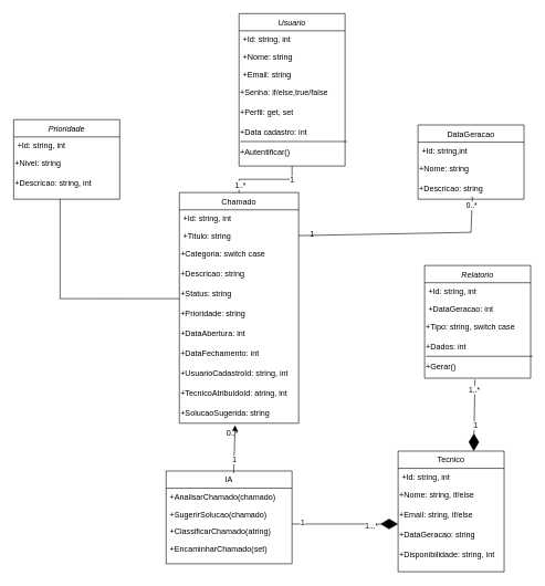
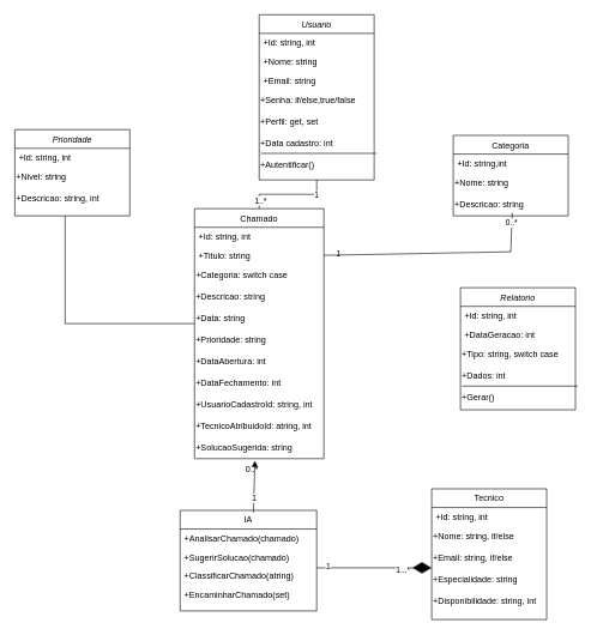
  <mxCell id="0" />
  <mxCell id="1" parent="0" />
  <mxCell id="2" value="Usuario" style="swimlane;fontStyle=2;align=center;verticalAlign=top;childLayout=stackLayout;horizontal=1;startSize=26;horizontalStack=0;resizeParent=1;resizeLast=0;collapsible=1;marginBottom=0;rounded=0;shadow=0;strokeWidth=1;" parent="1" vertex="1"><mxGeometry x="360" y="20" width="160" height="230" as="geometry"><mxRectangle x="230" y="140" width="160" height="26" as="alternateBounds" /></mxGeometry></mxCell>
  <mxCell id="3" value="+Id: string, int" style="text;align=left;verticalAlign=top;spacingLeft=4;spacingRight=4;overflow=hidden;rotatable=0;points=[[0,0.5],[1,0.5]];portConstraint=eastwest;rounded=0;shadow=0;html=0;" parent="2" vertex="1"><mxGeometry y="26" width="160" height="26" as="geometry" /></mxCell>
  <mxCell id="4" value="+Nome: string" style="text;align=left;verticalAlign=top;spacingLeft=4;spacingRight=4;overflow=hidden;rotatable=0;points=[[0,0.5],[1,0.5]];portConstraint=eastwest;" parent="2" vertex="1"><mxGeometry y="52" width="160" height="26" as="geometry" /></mxCell>
  <mxCell id="5" value="+Email: string " style="text;align=left;verticalAlign=top;spacingLeft=4;spacingRight=4;overflow=hidden;rotatable=0;points=[[0,0.5],[1,0.5]];portConstraint=eastwest;rounded=0;shadow=0;html=0;" parent="2" vertex="1"><mxGeometry y="78" width="160" height="26" as="geometry" /></mxCell>
  <mxCell id="6" value="+Senha: if/else,true/false" style="text;html=1;align=left;verticalAlign=middle;resizable=0;points=[];autosize=1;strokeColor=none;fillColor=none;" vertex="1" parent="2"><mxGeometry y="104" width="160" height="30" as="geometry" /></mxCell>
  <mxCell id="7" value="+Perfil: get, set" style="text;html=1;align=left;verticalAlign=middle;resizable=0;points=[];autosize=1;strokeColor=none;fillColor=none;" vertex="1" parent="2"><mxGeometry y="134" width="160" height="30" as="geometry" /></mxCell>
  <mxCell id="8" value="+Data cadastro: int" style="text;html=1;align=left;verticalAlign=middle;resizable=0;points=[];autosize=1;strokeColor=none;fillColor=none;" vertex="1" parent="2"><mxGeometry y="164" width="160" height="30" as="geometry" /></mxCell>
  <mxCell id="9" value="" style="endArrow=none;html=1;rounded=0;entryX=1.019;entryY=0.967;entryDx=0;entryDy=0;entryPerimeter=0;exitX=0.013;exitY=0.967;exitDx=0;exitDy=0;exitPerimeter=0;" edge="1" parent="2" source="8" target="8"><mxGeometry width="50" height="50" relative="1" as="geometry"><mxPoint x="60" y="230" as="sourcePoint" /><mxPoint x="110" y="180" as="targetPoint" /></mxGeometry></mxCell>
  <mxCell id="10" value="+Autentificar()" style="text;html=1;align=left;verticalAlign=middle;resizable=0;points=[];autosize=1;strokeColor=none;fillColor=none;" vertex="1" parent="2"><mxGeometry y="194" width="160" height="30" as="geometry" /></mxCell>
  <mxCell id="11" value="Chamado" style="swimlane;fontStyle=0;align=center;verticalAlign=top;childLayout=stackLayout;horizontal=1;startSize=26;horizontalStack=0;resizeParent=1;resizeLast=0;collapsible=1;marginBottom=0;rounded=0;shadow=0;strokeWidth=1;" parent="1" vertex="1"><mxGeometry x="270" y="290" width="180" height="348" as="geometry"><mxRectangle x="130" y="380" width="160" height="26" as="alternateBounds" /></mxGeometry></mxCell>
  <mxCell id="12" value="+Id: string, int" style="text;align=left;verticalAlign=top;spacingLeft=4;spacingRight=4;overflow=hidden;rotatable=0;points=[[0,0.5],[1,0.5]];portConstraint=eastwest;" parent="11" vertex="1"><mxGeometry y="26" width="180" height="26" as="geometry" /></mxCell>
  <mxCell id="13" value="+Titulo: string" style="text;align=left;verticalAlign=top;spacingLeft=4;spacingRight=4;overflow=hidden;rotatable=0;points=[[0,0.5],[1,0.5]];portConstraint=eastwest;rounded=0;shadow=0;html=0;" parent="11" vertex="1"><mxGeometry y="52" width="180" height="26" as="geometry" /></mxCell>
  <mxCell id="14" value="+Categoria: switch case" style="text;html=1;align=left;verticalAlign=middle;resizable=0;points=[];autosize=1;strokeColor=none;fillColor=none;" vertex="1" parent="11"><mxGeometry y="78" width="180" height="30" as="geometry" /></mxCell>
  <mxCell id="15" value="+Descricao: string" style="text;html=1;align=left;verticalAlign=middle;resizable=0;points=[];autosize=1;strokeColor=none;fillColor=none;" vertex="1" parent="11"><mxGeometry y="108" width="180" height="30" as="geometry" /></mxCell>
- <mxCell id="16" value="+Status: string" style="text;html=1;align=left;verticalAlign=middle;resizable=0;points=[];autosize=1;strokeColor=none;fillColor=none;" vertex="1" parent="11"><mxGeometry y="138" width="180" height="30" as="geometry" /></mxCell>
+ <mxCell id="16" value="+Data: string" style="text;html=1;align=left;verticalAlign=middle;resizable=0;points=[];autosize=1;strokeColor=none;fillColor=none;" vertex="1" parent="11"><mxGeometry y="138" width="180" height="30" as="geometry" /></mxCell>
  <mxCell id="17" value="+Prioridade: string" style="text;html=1;align=left;verticalAlign=middle;resizable=0;points=[];autosize=1;strokeColor=none;fillColor=none;" vertex="1" parent="11"><mxGeometry y="168" width="180" height="30" as="geometry" /></mxCell>
  <mxCell id="18" value="+DataAbertura: int" style="text;html=1;align=left;verticalAlign=middle;resizable=0;points=[];autosize=1;strokeColor=none;fillColor=none;" vertex="1" parent="11"><mxGeometry y="198" width="180" height="30" as="geometry" /></mxCell>
  <mxCell id="19" value="+DataFechamento: int" style="text;html=1;align=left;verticalAlign=middle;resizable=0;points=[];autosize=1;strokeColor=none;fillColor=none;" vertex="1" parent="11"><mxGeometry y="228" width="180" height="30" as="geometry" /></mxCell>
  <mxCell id="20" value="+UsuarioCadastroId: string, int" style="text;html=1;align=left;verticalAlign=middle;resizable=0;points=[];autosize=1;strokeColor=none;fillColor=none;" vertex="1" parent="11"><mxGeometry y="258" width="180" height="30" as="geometry" /></mxCell>
  <mxCell id="21" value="+TecnicoAtribuidoId: atring, int" style="text;html=1;align=left;verticalAlign=middle;resizable=0;points=[];autosize=1;strokeColor=none;fillColor=none;" vertex="1" parent="11"><mxGeometry y="288" width="180" height="30" as="geometry" /></mxCell>
  <mxCell id="22" value="+SolucaoSugerida: string" style="text;html=1;align=left;verticalAlign=middle;resizable=0;points=[];autosize=1;strokeColor=none;fillColor=none;" vertex="1" parent="11"><mxGeometry y="318" width="180" height="30" as="geometry" /></mxCell>
  <mxCell id="23" value="" style="endArrow=none;endSize=10;endFill=0;shadow=0;strokeWidth=1;rounded=0;curved=0;edgeStyle=elbowEdgeStyle;elbow=vertical;" parent="1" source="11" target="2" edge="1"><mxGeometry width="160" relative="1" as="geometry"><mxPoint x="350" y="113" as="sourcePoint" /><mxPoint x="350" y="113" as="targetPoint" /></mxGeometry></mxCell>
  <mxCell id="24" value="1" style="edgeLabel;html=1;align=center;verticalAlign=middle;resizable=0;points=[];" vertex="1" connectable="0" parent="23"><mxGeometry x="0.65" y="-1" relative="1" as="geometry"><mxPoint as="offset" /></mxGeometry></mxCell>
  <mxCell id="25" value="1..*" style="edgeLabel;html=1;align=center;verticalAlign=middle;resizable=0;points=[];" vertex="1" connectable="0" parent="23"><mxGeometry x="-0.8" y="-1" relative="1" as="geometry"><mxPoint as="offset" /></mxGeometry></mxCell>
- <mxCell id="26" value="DataGeracao" style="swimlane;fontStyle=0;align=center;verticalAlign=top;childLayout=stackLayout;horizontal=1;startSize=26;horizontalStack=0;resizeParent=1;resizeLast=0;collapsible=1;marginBottom=0;rounded=0;shadow=0;strokeWidth=1;" parent="1" vertex="1"><mxGeometry x="630" y="188" width="160" height="112" as="geometry"><mxRectangle x="340" y="380" width="170" height="26" as="alternateBounds" /></mxGeometry></mxCell>
+ <mxCell id="26" value="Categoria" style="swimlane;fontStyle=0;align=center;verticalAlign=top;childLayout=stackLayout;horizontal=1;startSize=26;horizontalStack=0;resizeParent=1;resizeLast=0;collapsible=1;marginBottom=0;rounded=0;shadow=0;strokeWidth=1;" parent="1" vertex="1"><mxGeometry x="630" y="188" width="160" height="112" as="geometry"><mxRectangle x="340" y="380" width="170" height="26" as="alternateBounds" /></mxGeometry></mxCell>
  <mxCell id="27" value="+Id: string,int" style="text;align=left;verticalAlign=top;spacingLeft=4;spacingRight=4;overflow=hidden;rotatable=0;points=[[0,0.5],[1,0.5]];portConstraint=eastwest;" parent="26" vertex="1"><mxGeometry y="26" width="160" height="26" as="geometry" /></mxCell>
  <mxCell id="28" value="+Nome: string" style="text;html=1;align=left;verticalAlign=middle;resizable=0;points=[];autosize=1;strokeColor=none;fillColor=none;" vertex="1" parent="26"><mxGeometry y="52" width="160" height="30" as="geometry" /></mxCell>
  <mxCell id="29" value="+Descricao: string" style="text;html=1;align=left;verticalAlign=middle;resizable=0;points=[];autosize=1;strokeColor=none;fillColor=none;" vertex="1" parent="26"><mxGeometry y="82" width="160" height="30" as="geometry" /></mxCell>
  <mxCell id="30" value="IA" style="swimlane;fontStyle=0;align=center;verticalAlign=top;childLayout=stackLayout;horizontal=1;startSize=26;horizontalStack=0;resizeParent=1;resizeLast=0;collapsible=1;marginBottom=0;rounded=0;shadow=0;strokeWidth=1;" parent="1" vertex="1"><mxGeometry x="250" y="710" width="190" height="140" as="geometry"><mxRectangle x="550" y="140" width="160" height="26" as="alternateBounds" /></mxGeometry></mxCell>
  <mxCell id="31" value="+AnalisarChamado(chamado)" style="text;align=left;verticalAlign=top;spacingLeft=4;spacingRight=4;overflow=hidden;rotatable=0;points=[[0,0.5],[1,0.5]];portConstraint=eastwest;" parent="30" vertex="1"><mxGeometry y="26" width="190" height="26" as="geometry" /></mxCell>
  <mxCell id="32" value="+SugerirSolucao(chamado)" style="text;align=left;verticalAlign=top;spacingLeft=4;spacingRight=4;overflow=hidden;rotatable=0;points=[[0,0.5],[1,0.5]];portConstraint=eastwest;rounded=0;shadow=0;html=0;" parent="30" vertex="1"><mxGeometry y="52" width="190" height="26" as="geometry" /></mxCell>
  <mxCell id="33" value="+ClassificarChamado(atring)" style="text;align=left;verticalAlign=top;spacingLeft=4;spacingRight=4;overflow=hidden;rotatable=0;points=[[0,0.5],[1,0.5]];portConstraint=eastwest;rounded=0;shadow=0;html=0;" parent="30" vertex="1"><mxGeometry y="78" width="190" height="26" as="geometry" /></mxCell>
  <mxCell id="34" value="+EncaminharChamado(set)" style="text;align=left;verticalAlign=top;spacingLeft=4;spacingRight=4;overflow=hidden;rotatable=0;points=[[0,0.5],[1,0.5]];portConstraint=eastwest;rounded=0;shadow=0;html=0;" parent="30" vertex="1"><mxGeometry y="104" width="190" height="26" as="geometry" /></mxCell>
  <mxCell id="35" value="Prioridade" style="swimlane;fontStyle=2;align=center;verticalAlign=top;childLayout=stackLayout;horizontal=1;startSize=26;horizontalStack=0;resizeParent=1;resizeLast=0;collapsible=1;marginBottom=0;rounded=0;shadow=0;strokeWidth=1;" vertex="1" parent="1"><mxGeometry x="20" y="180" width="160" height="120" as="geometry"><mxRectangle x="230" y="140" width="160" height="26" as="alternateBounds" /></mxGeometry></mxCell>
  <mxCell id="36" value="+Id: string, int" style="text;align=left;verticalAlign=top;spacingLeft=4;spacingRight=4;overflow=hidden;rotatable=0;points=[[0,0.5],[1,0.5]];portConstraint=eastwest;rounded=0;shadow=0;html=0;" vertex="1" parent="35"><mxGeometry y="26" width="160" height="26" as="geometry" /></mxCell>
  <mxCell id="37" value="+Nivel: string" style="text;html=1;align=left;verticalAlign=middle;resizable=0;points=[];autosize=1;strokeColor=none;fillColor=none;" vertex="1" parent="35"><mxGeometry y="52" width="160" height="30" as="geometry" /></mxCell>
  <mxCell id="38" value="+Descricao: string, int" style="text;html=1;align=left;verticalAlign=middle;resizable=0;points=[];autosize=1;strokeColor=none;fillColor=none;" vertex="1" parent="35"><mxGeometry y="82" width="160" height="30" as="geometry" /></mxCell>
  <mxCell id="39" value="Tecnico" style="swimlane;fontStyle=0;align=center;verticalAlign=top;childLayout=stackLayout;horizontal=1;startSize=26;horizontalStack=0;resizeParent=1;resizeLast=0;collapsible=1;marginBottom=0;rounded=0;shadow=0;strokeWidth=1;" vertex="1" parent="1"><mxGeometry x="600" y="680" width="160" height="182" as="geometry"><mxRectangle x="130" y="380" width="160" height="26" as="alternateBounds" /></mxGeometry></mxCell>
  <mxCell id="40" value="+Id: string, int" style="text;align=left;verticalAlign=top;spacingLeft=4;spacingRight=4;overflow=hidden;rotatable=0;points=[[0,0.5],[1,0.5]];portConstraint=eastwest;" vertex="1" parent="39"><mxGeometry y="26" width="160" height="26" as="geometry" /></mxCell>
  <mxCell id="41" value="+Nome: string, if/else" style="text;html=1;align=left;verticalAlign=middle;resizable=0;points=[];autosize=1;strokeColor=none;fillColor=none;" vertex="1" parent="39"><mxGeometry y="52" width="160" height="30" as="geometry" /></mxCell>
  <mxCell id="42" value="+Email: string, if/else" style="text;html=1;align=left;verticalAlign=middle;resizable=0;points=[];autosize=1;strokeColor=none;fillColor=none;" vertex="1" parent="39"><mxGeometry y="82" width="160" height="30" as="geometry" /></mxCell>
- <mxCell id="43" value="+DataGeracao: string" style="text;html=1;align=left;verticalAlign=middle;resizable=0;points=[];autosize=1;strokeColor=none;fillColor=none;" vertex="1" parent="39"><mxGeometry y="112" width="160" height="30" as="geometry" /></mxCell>
+ <mxCell id="43" value="+Especialidade: string" style="text;html=1;align=left;verticalAlign=middle;resizable=0;points=[];autosize=1;strokeColor=none;fillColor=none;" vertex="1" parent="39"><mxGeometry y="112" width="160" height="30" as="geometry" /></mxCell>
  <mxCell id="44" value="+Disponibilidade: string, int" style="text;html=1;align=left;verticalAlign=middle;resizable=0;points=[];autosize=1;strokeColor=none;fillColor=none;" vertex="1" parent="39"><mxGeometry y="142" width="160" height="30" as="geometry" /></mxCell>
  <mxCell id="45" value="Relatorio" style="swimlane;fontStyle=2;align=center;verticalAlign=top;childLayout=stackLayout;horizontal=1;startSize=26;horizontalStack=0;resizeParent=1;resizeLast=0;collapsible=1;marginBottom=0;rounded=0;shadow=0;strokeWidth=1;" vertex="1" parent="1"><mxGeometry x="640" y="400" width="160" height="170" as="geometry"><mxRectangle x="230" y="140" width="160" height="26" as="alternateBounds" /></mxGeometry></mxCell>
  <mxCell id="46" value="+Id: string, int" style="text;align=left;verticalAlign=top;spacingLeft=4;spacingRight=4;overflow=hidden;rotatable=0;points=[[0,0.5],[1,0.5]];portConstraint=eastwest;rounded=0;shadow=0;html=0;" vertex="1" parent="45"><mxGeometry y="26" width="160" height="26" as="geometry" /></mxCell>
  <mxCell id="47" value="+DataGeracao: int" style="text;align=left;verticalAlign=top;spacingLeft=4;spacingRight=4;overflow=hidden;rotatable=0;points=[[0,0.5],[1,0.5]];portConstraint=eastwest;rounded=0;shadow=0;html=0;" vertex="1" parent="45"><mxGeometry y="52" width="160" height="26" as="geometry" /></mxCell>
  <mxCell id="48" value="+Tipo: string, switch case" style="text;html=1;align=left;verticalAlign=middle;resizable=0;points=[];autosize=1;strokeColor=none;fillColor=none;" vertex="1" parent="45"><mxGeometry y="78" width="160" height="30" as="geometry" /></mxCell>
  <mxCell id="49" value="+Dados: int" style="text;html=1;align=left;verticalAlign=middle;resizable=0;points=[];autosize=1;strokeColor=none;fillColor=none;" vertex="1" parent="45"><mxGeometry y="108" width="160" height="30" as="geometry" /></mxCell>
  <mxCell id="50" value="" style="endArrow=none;html=1;rounded=0;entryX=1.019;entryY=0.967;entryDx=0;entryDy=0;entryPerimeter=0;exitX=0.013;exitY=0.967;exitDx=0;exitDy=0;exitPerimeter=0;" edge="1" parent="45" source="49" target="49"><mxGeometry width="50" height="50" relative="1" as="geometry"><mxPoint x="60" y="230" as="sourcePoint" /><mxPoint x="110" y="180" as="targetPoint" /></mxGeometry></mxCell>
  <mxCell id="51" value="+Gerar()" style="text;html=1;align=left;verticalAlign=middle;resizable=0;points=[];autosize=1;strokeColor=none;fillColor=none;" vertex="1" parent="45"><mxGeometry y="138" width="160" height="30" as="geometry" /></mxCell>
  <mxCell id="52" value="" style="endArrow=none;html=1;rounded=0;" edge="1" parent="1"><mxGeometry width="50" height="50" relative="1" as="geometry"><mxPoint x="90" y="450" as="sourcePoint" /><mxPoint x="90" y="300" as="targetPoint" /></mxGeometry></mxCell>
  <mxCell id="53" value="" style="endArrow=none;html=1;rounded=0;entryX=0;entryY=0.733;entryDx=0;entryDy=0;entryPerimeter=0;" edge="1" parent="1" target="16"><mxGeometry width="50" height="50" relative="1" as="geometry"><mxPoint x="90" y="450" as="sourcePoint" /><mxPoint x="170" y="430" as="targetPoint" /></mxGeometry></mxCell>
  <mxCell id="54" value="" style="endArrow=none;html=1;rounded=0;exitX=1;exitY=0.5;exitDx=0;exitDy=0;" edge="1" parent="1" source="13"><mxGeometry width="50" height="50" relative="1" as="geometry"><mxPoint x="510" y="400" as="sourcePoint" /><mxPoint x="710" y="350" as="targetPoint" /></mxGeometry></mxCell>
  <mxCell id="55" value="" style="endArrow=none;html=1;rounded=0;entryX=0.513;entryY=0.867;entryDx=0;entryDy=0;entryPerimeter=0;" edge="1" parent="1" target="29"><mxGeometry width="50" height="50" relative="1" as="geometry"><mxPoint x="710" y="350" as="sourcePoint" /><mxPoint x="710" y="300" as="targetPoint" /></mxGeometry></mxCell>
  <mxCell id="56" value="0..*" style="edgeLabel;html=1;align=center;verticalAlign=middle;resizable=0;points=[];" vertex="1" connectable="0" parent="55"><mxGeometry x="0.481" y="1" relative="1" as="geometry"><mxPoint as="offset" /></mxGeometry></mxCell>
  <mxCell id="57" value="" style="endArrow=block;html=1;rounded=0;entryX=0.467;entryY=1.1;entryDx=0;entryDy=0;entryPerimeter=0;exitX=0.537;exitY=0.021;exitDx=0;exitDy=0;exitPerimeter=0;" edge="1" parent="1" source="30" target="22"><mxGeometry width="50" height="50" relative="1" as="geometry"><mxPoint x="460" y="690" as="sourcePoint" /><mxPoint x="510" y="640" as="targetPoint" /></mxGeometry></mxCell>
  <mxCell id="58" value="1" style="edgeLabel;html=1;align=center;verticalAlign=middle;resizable=0;points=[];" vertex="1" connectable="0" parent="57"><mxGeometry x="-0.445" relative="1" as="geometry"><mxPoint as="offset" /></mxGeometry></mxCell>
  <mxCell id="59" value="" style="endArrow=diamondThin;endFill=1;endSize=24;html=1;rounded=0;" edge="1" parent="1"><mxGeometry width="160" relative="1" as="geometry"><mxPoint x="440" y="790" as="sourcePoint" /><mxPoint x="600" y="790" as="targetPoint" /></mxGeometry></mxCell>
  <mxCell id="60" value="1" style="edgeLabel;html=1;align=center;verticalAlign=middle;resizable=0;points=[];" vertex="1" connectable="0" parent="59"><mxGeometry x="-0.812" y="2" relative="1" as="geometry"><mxPoint as="offset" /></mxGeometry></mxCell>
  <mxCell id="61" value="1...*" style="edgeLabel;html=1;align=center;verticalAlign=middle;resizable=0;points=[];" vertex="1" connectable="0" parent="59"><mxGeometry x="0.487" y="-2" relative="1" as="geometry"><mxPoint as="offset" /></mxGeometry></mxCell>
- <mxCell id="62" value="" style="endArrow=diamondThin;endFill=1;endSize=24;html=1;rounded=0;exitX=0.475;exitY=1.133;exitDx=0;exitDy=0;exitPerimeter=0;entryX=0.713;entryY=0;entryDx=0;entryDy=0;entryPerimeter=0;" edge="1" parent="1" source="51" target="39"><mxGeometry width="160" relative="1" as="geometry"><mxPoint x="480" y="580" as="sourcePoint" /><mxPoint x="640" y="580" as="targetPoint" /></mxGeometry></mxCell>
- <mxCell id="63" value="1" style="edgeLabel;html=1;align=center;verticalAlign=middle;resizable=0;points=[];" vertex="1" connectable="0" parent="62"><mxGeometry x="0.277" y="2" relative="1" as="geometry"><mxPoint as="offset" /></mxGeometry></mxCell>
- <mxCell id="64" value="1..*" style="edgeLabel;html=1;align=center;verticalAlign=middle;resizable=0;points=[];" vertex="1" connectable="0" parent="62"><mxGeometry x="-0.703" y="-1" relative="1" as="geometry"><mxPoint as="offset" /></mxGeometry></mxCell>
  <mxCell id="65" value="0..*" style="text;html=1;align=center;verticalAlign=middle;resizable=0;points=[];autosize=1;strokeColor=none;fillColor=none;" vertex="1" parent="1"><mxGeometry x="330" y="638" width="40" height="30" as="geometry" /></mxCell>
  <mxCell id="66" value="1" style="text;html=1;align=center;verticalAlign=middle;resizable=0;points=[];autosize=1;strokeColor=none;fillColor=none;" vertex="1" parent="1"><mxGeometry x="455" y="338" width="30" height="30" as="geometry" /></mxCell>
